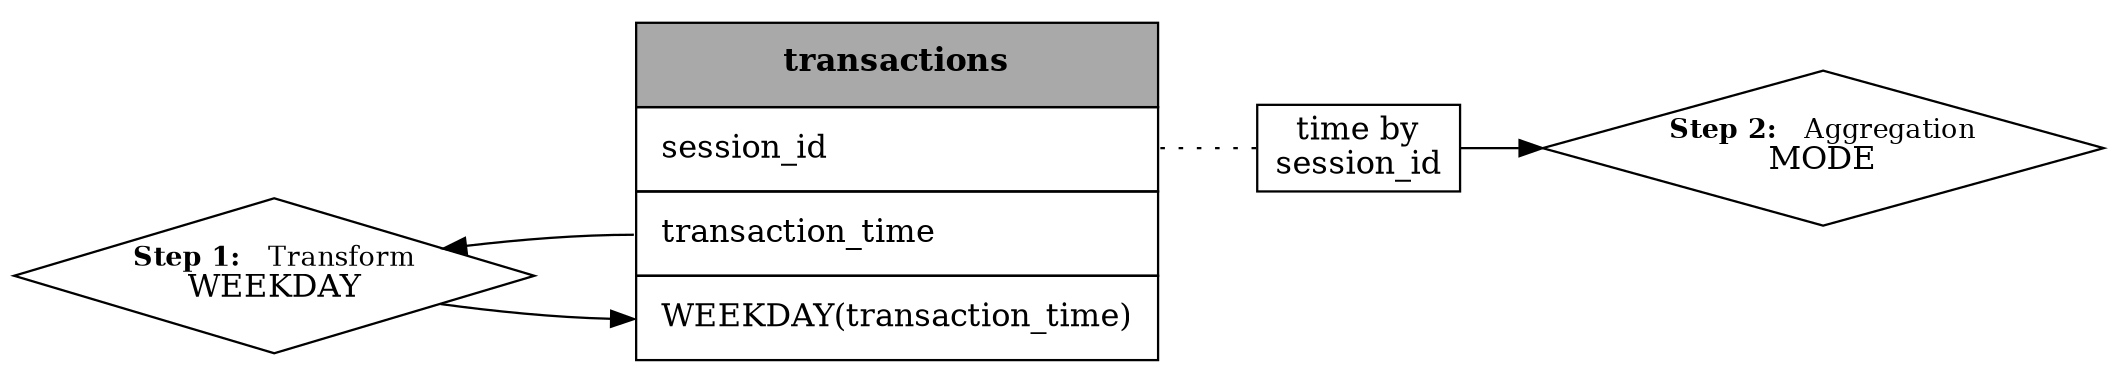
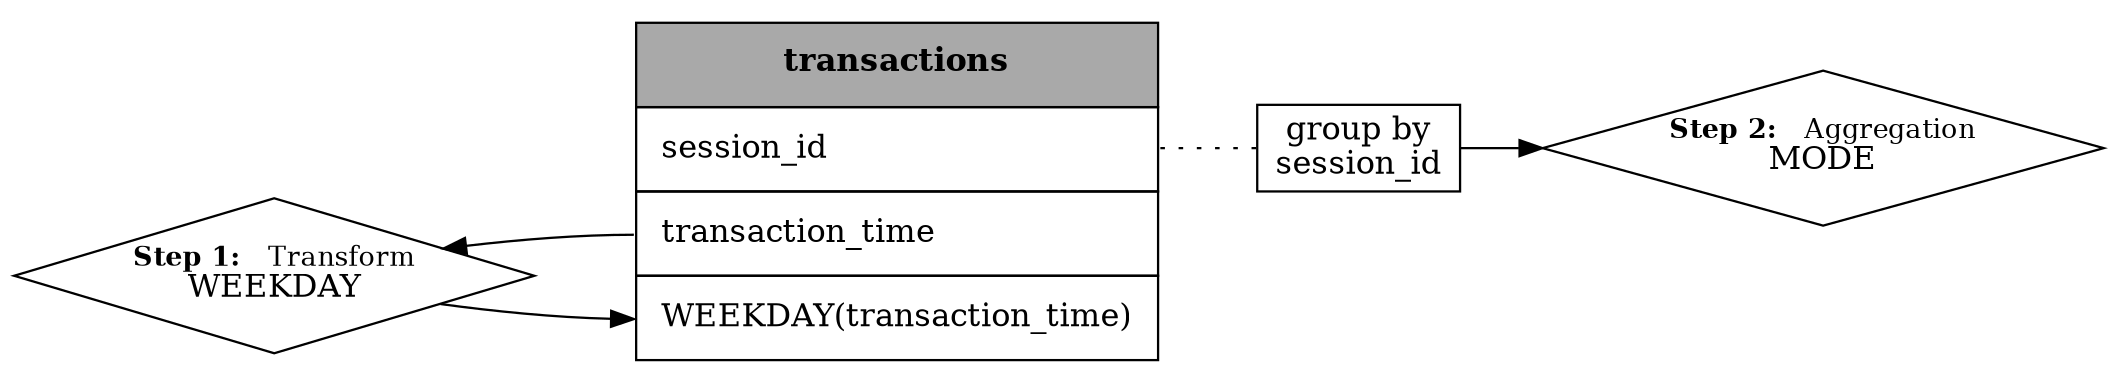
  digraph {
    rankdir=LR
    node [shape=diamond]
    edge [dir=forward style=solid]
    n1 [height=0.94444 label=<<FONT POINT-SIZE="12"><B>Step 1:</B>   Transform<BR></BR></FONT>WEEKDAY> width=3.0192]
    n2 [height=2.1111 label=< <TABLE BORDER="0" CELLBORDER="1" CELLSPACING="0" CELLPADDING="10">     <TR>         <TD colspan="1" bgcolor="#A9A9A9"><B>transactions</B></TD>     </TR><TR><TD ALIGN="LEFT" port="session_id">session_id</TD></TR> <TR><TD ALIGN="LEFT" port="transaction_time">transaction_time</TD></TR> <TR><TD ALIGN="LEFT" port="WEEKDAY(transaction_time)">WEEKDAY(transaction_time)</TD></TR> </TABLE>> shape=plaintext width=2.9167]
-   n3 [height=0.5 label="time by\nsession_id" shape=box width=1.0325]
+   n3 [height=0.5 label="group by\nsession_id" shape=box width=1.0325]
    n4 [height=0.94444 label=<<FONT POINT-SIZE="12"><B>Step 2:</B>   Aggregation<BR></BR></FONT>MODE> width=3.2776]
    subgraph sub_1 {
      rank=min
      n1
    }
    n1 -> n2 [headport="WEEKDAY(transaction_time)"]
    n2 -> n1 [tailport=transaction_time]
    n2 -> n3 [arrowhead=none style=dotted tailport=session_id]
    n3 -> n4
  }
